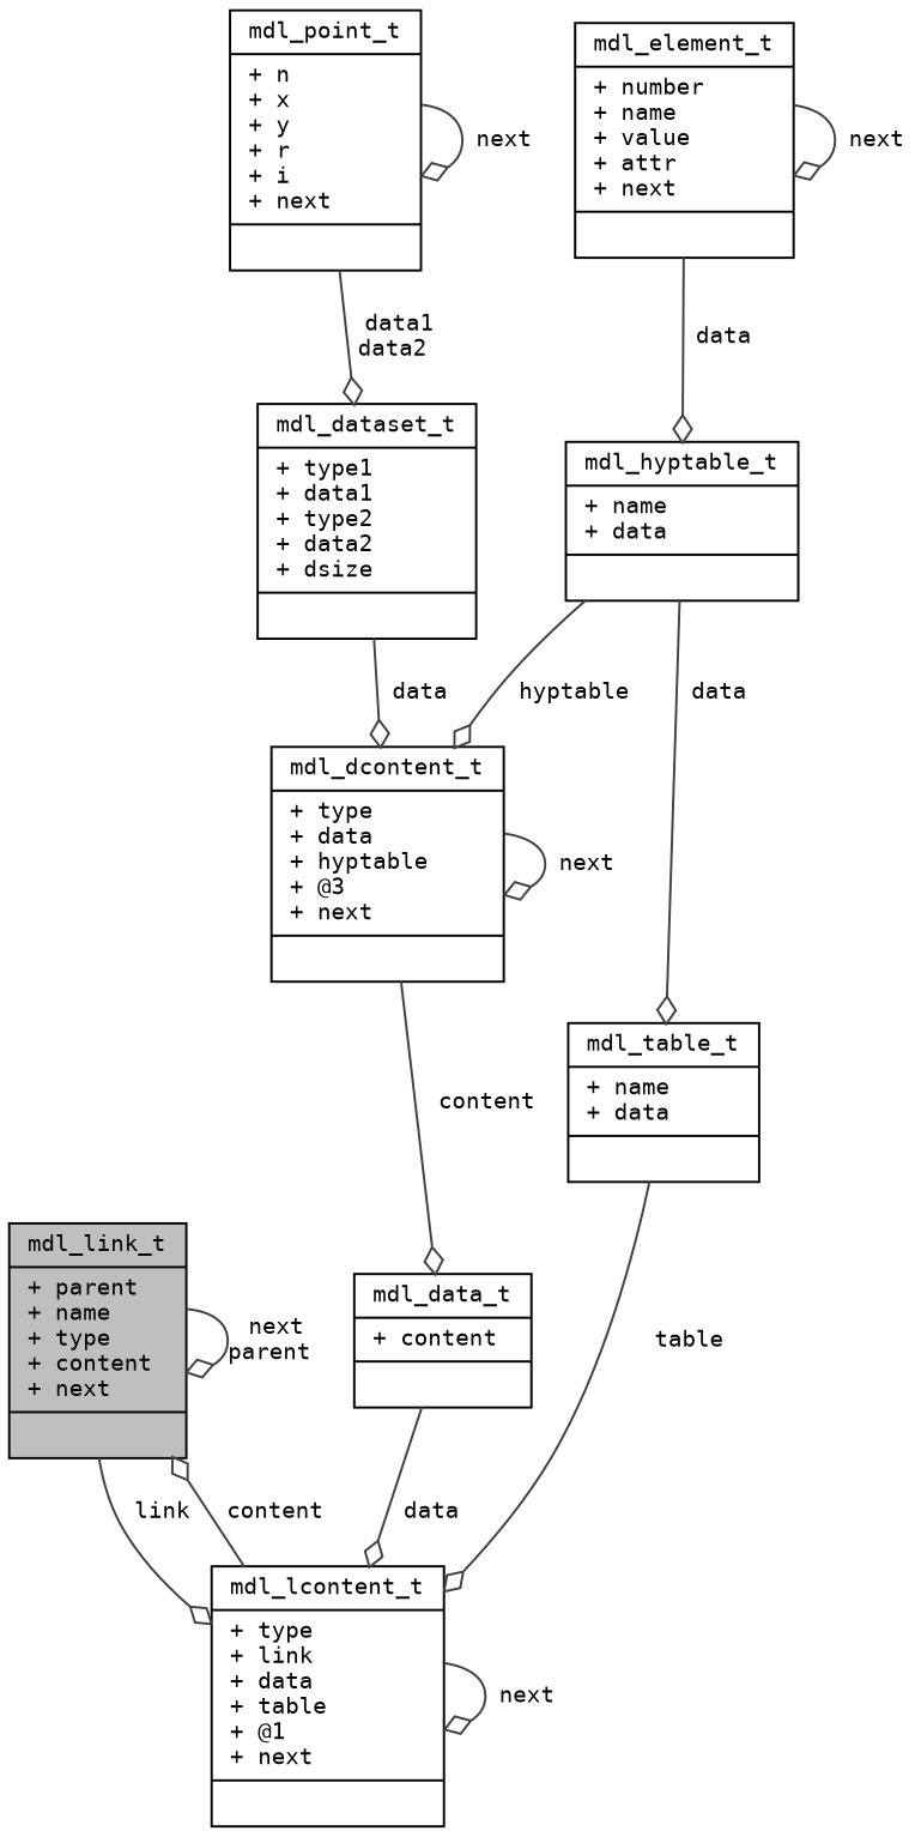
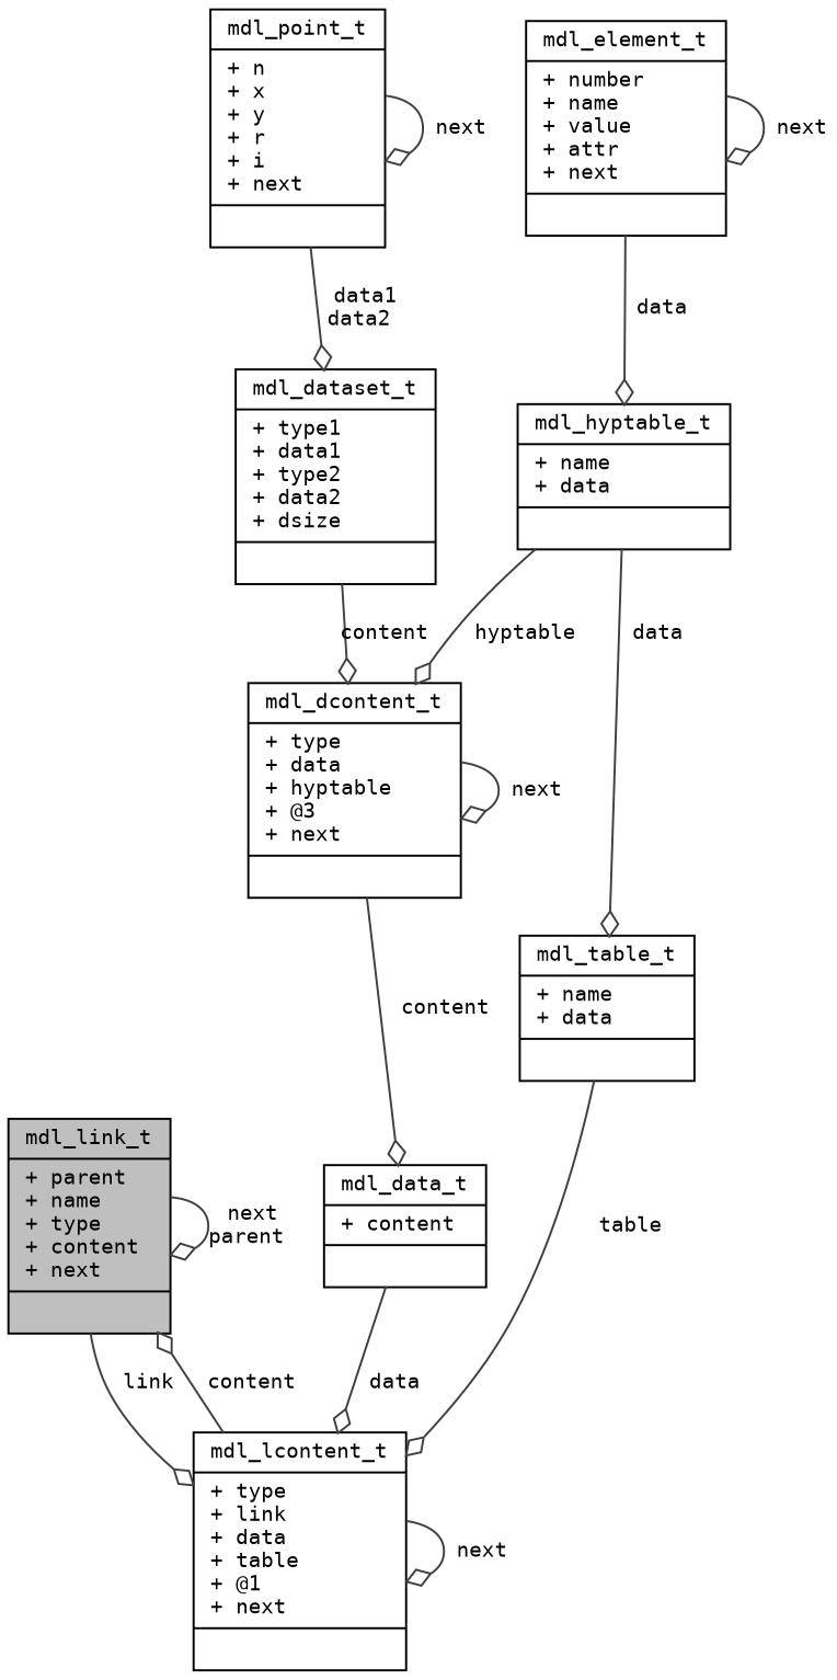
  digraph {
    fontname="DejaVu Sans Mono"
    node [color=black fillcolor=white fontname="DejaVu Sans Mono" fontsize=10 shape=record style=filled]
    edge [arrowhead=odiamond color=grey25 fontname="DejaVu Sans Mono" fontsize=10 labelfontname=Helvetica labelfontsize=10 style=solid]
    n1 [fillcolor=grey75 fontcolor=black height=0.2 label="{mdl_link_t\n|+ parent\l+ name\l+ type\l+ content\l+ next\l|}" width=0.4]
    n2 [height=0.2 label="{mdl_lcontent_t\n|+ type\l+ link\l+ data\l+ table\l+ @1\l+ next\l|}" width=0.4]
    n3 [height=0.2 label="{mdl_table_t\n|+ name\l+ data\l|}" width=0.4]
    n4 [height=0.2 label="{mdl_element_t\n|+ number\l+ name\l+ value\l+ attr\l+ next\l|}" width=0.4]
    n5 [height=0.2 label="{mdl_hyptable_t\n|+ name\l+ data\l|}" width=0.4]
    n6 [height=0.2 label="{mdl_dcontent_t\n|+ type\l+ data\l+ hyptable\l+ @3\l+ next\l|}" width=0.4]
    n7 [height=0.2 label="{mdl_data_t\n|+ content\l|}" width=0.4]
    n8 [height=0.2 label="{mdl_dataset_t\n|+ type1\l+ data1\l+ type2\l+ data2\l+ dsize\l|}" width=0.4]
    n9 [height=0.2 label="{mdl_point_t\n|+ n\l+ x\l+ y\l+ r\l+ i\l+ next\l|}" width=0.4]
    n1 -> n1 [label=" next\nparent"]
    n1 -> n2 [label=" link"]
    n2 -> n1 [label=" content"]
    n2 -> n2 [label=" next"]
    n3 -> n2 [label=" table"]
    n4 -> n4 [label=" next"]
    n4 -> n5 [label=" data"]
    n5 -> n3 [label=" data"]
    n5 -> n6 [label=" hyptable"]
    n6 -> n6 [label=" next"]
    n6 -> n7 [label=" content"]
    n7 -> n2 [label=" data"]
-   n8 -> n6 [label=" data"]
+   n8 -> n6 [label=" content"]
    n9 -> n8 [label=" data1\ndata2"]
    n9 -> n9 [label=" next"]
  }
